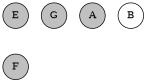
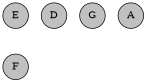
  graph {
    fontname="DejaVu Serif"
    mindist=.1
    node [fillcolor=gray fontname="DejaVu Serif" margin=0 shape=circle style=filled]
    edge [fontname="DejaVu Serif" style=invis]
    E
    F
+   D
    G
    A
-   B [fillcolor=white]
    subgraph sub_1 {
      E
      F
    }
    E -- F
    F -- F
  }
